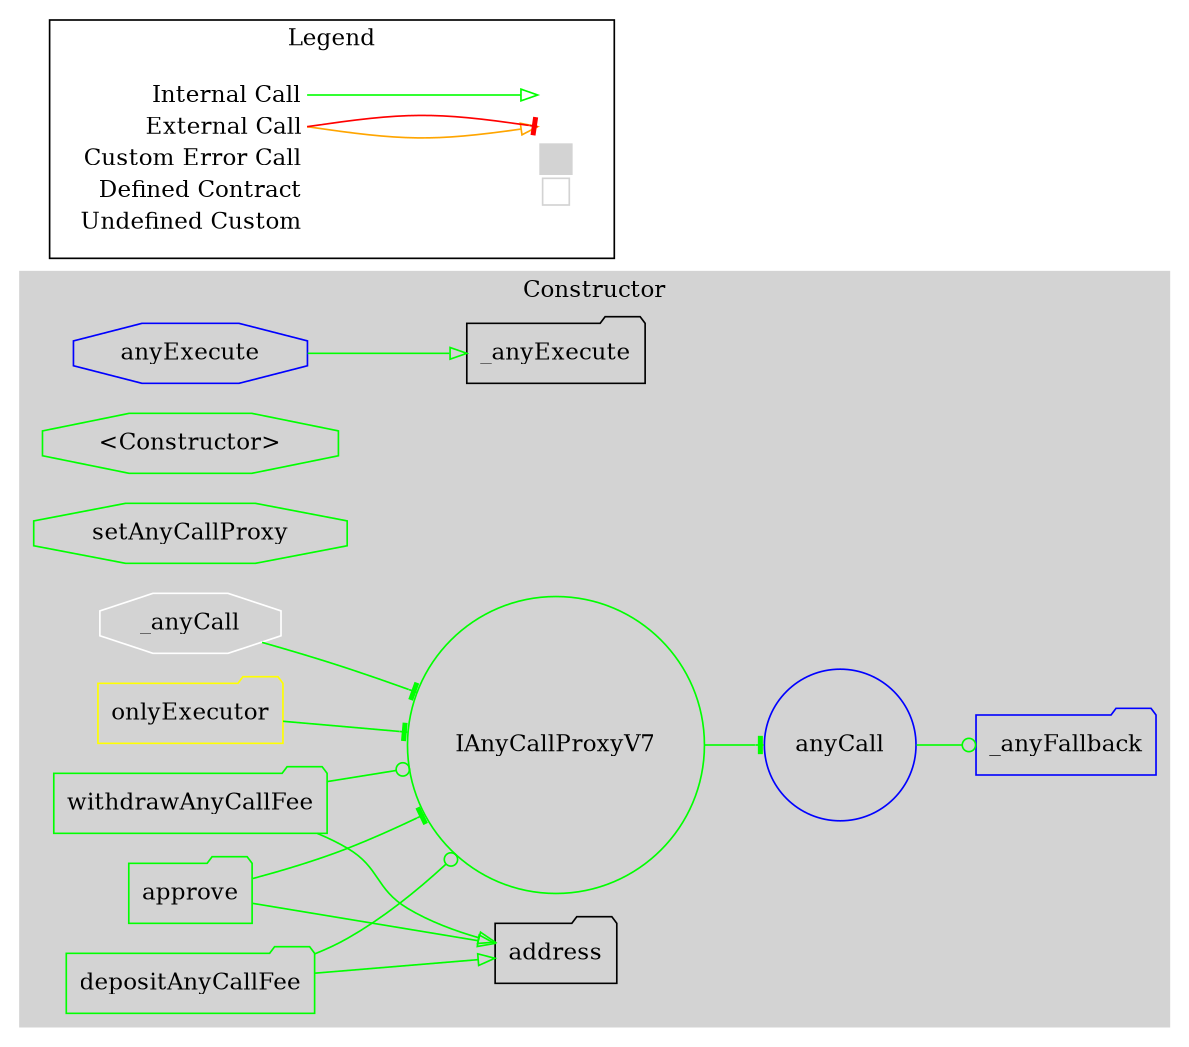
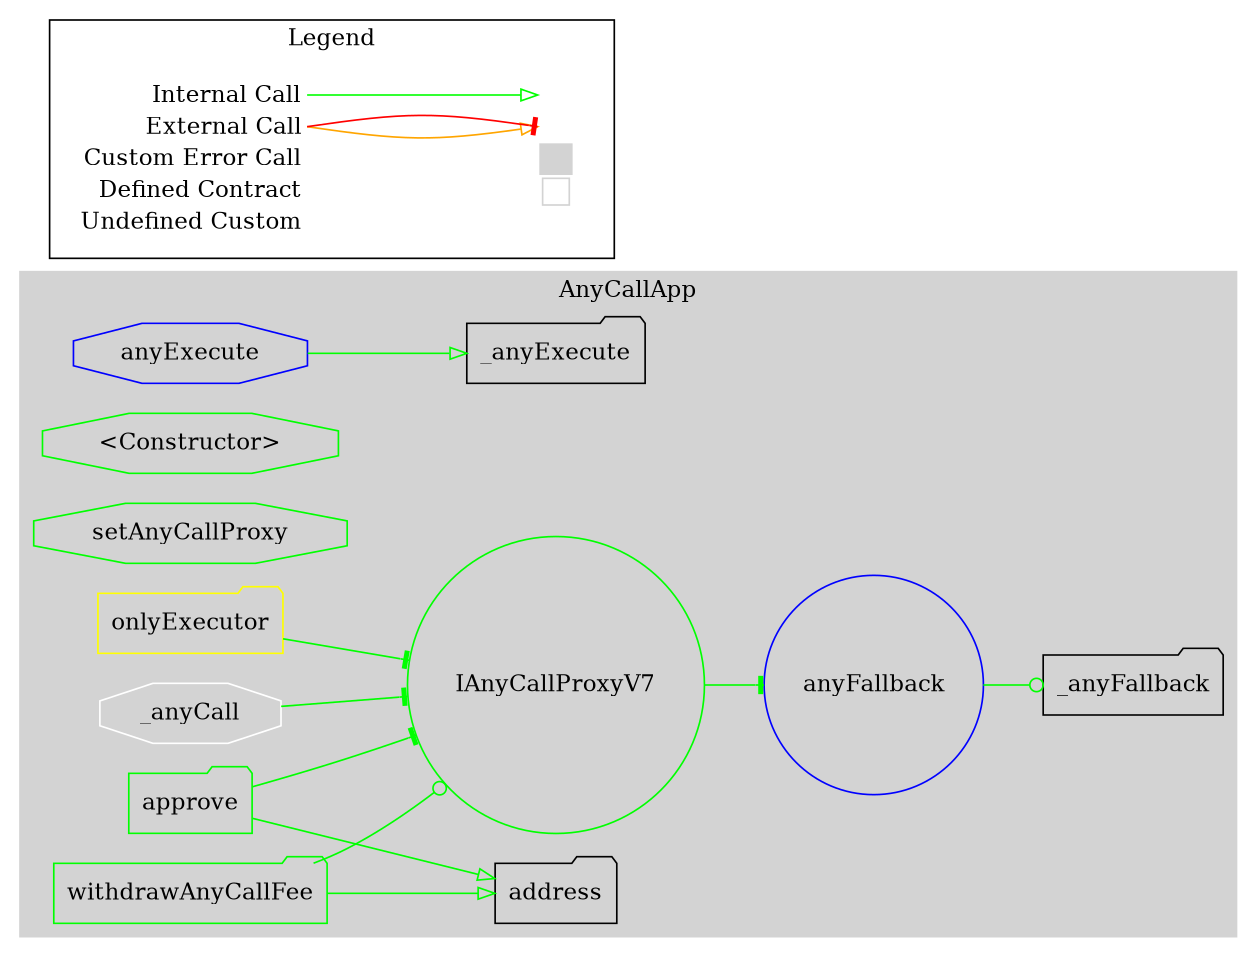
  digraph {
    compound=true
    rankdir=LR
    node [color=green shape=folder]
    edge [arrowhead=onormal color=green]
    n1 [color=yellow label=onlyExecutor]
    n2 [label="<Constructor>" shape=octagon]
    n3 [label=setAnyCallProxy shape=octagon]
    n4 [label=_anyExecute color=""]
    n5 [color=blue label=anyExecute shape=octagon]
    n6 [color=white label=_anyCall shape=octagon]
-   n7 [label=_anyFallback color=blue]
-   n8 [color=blue label=anyCall shape=circle]
-   n9 [label=depositAnyCallFee]
+   n7 [label=_anyFallback color=""]
+   n8 [color=blue label=anyFallback shape=circle]
    n10 [label=withdrawAnyCallFee]
    n11 [label=approve]
    n12 [label=IAnyCallProxyV7 shape=circle]
    n13 [label=address color=""]
    n14 [label=<<table border="0" cellpadding="2" cellspacing="0" cellborder="0">   <tr><td align="right" port="i1">Internal Call</td></tr>   <tr><td align="right" port="i2">External Call</td></tr>   <tr><td align="right" port="i2">Custom Error Call</td></tr>   <tr><td align="right" port="i3">Defined Contract</td></tr>   <tr><td align="right" port="i4">Undefined Custom</td></tr>   </table>> shape=plaintext color=""]
    n15 [label=<<table border="0" cellpadding="2" cellspacing="0" cellborder="0">   <tr><td port="i1">&nbsp;&nbsp;&nbsp;</td></tr>   <tr><td port="i2">&nbsp;&nbsp;&nbsp;</td></tr>   <tr><td port="i3" bgcolor="lightgray">&nbsp;&nbsp;&nbsp;</td></tr>   <tr><td port="i4">     <table border="1" cellborder="0" cellspacing="0" cellpadding="7" color="lightgray">       <tr>        <td></td>       </tr>      </table>   </td></tr>   </table>> shape=plaintext color=""]
    subgraph cluster_1 {
      bgcolor=lightgray
      color=lightgray
-     label=Constructor
+     label=AnyCallApp
      style=filled
      n1
      n2
      n3
      n4
      n5
      n6
      n7
      n8
-     n9
      n10
      n11
      n12
      n13
    }
    subgraph cluster_2 {
      label=Legend
      n14
      n15
    }
    n1 -> n12 [arrowhead=tee]
    n5 -> n4
    n6 -> n12 [arrowhead=tee]
    n8 -> n7 [arrowhead=odot]
-   n9 -> n12 [arrowhead=odot]
-   n9 -> n13
    n10 -> n12 [arrowhead=odot]
    n10 -> n13
    n11 -> n12 [arrowhead=tee]
    n11 -> n13
    n12 -> n8 [arrowhead=tee]
    n14 -> n15 [headport="i1:w" tailport="i1:e"]
    n14 -> n15 [color=orange headport="i2:w" tailport="i2:e"]
    n14 -> n15 [arrowhead=tee color=red headport="i2:w" tailport="i2:e"]
  }
